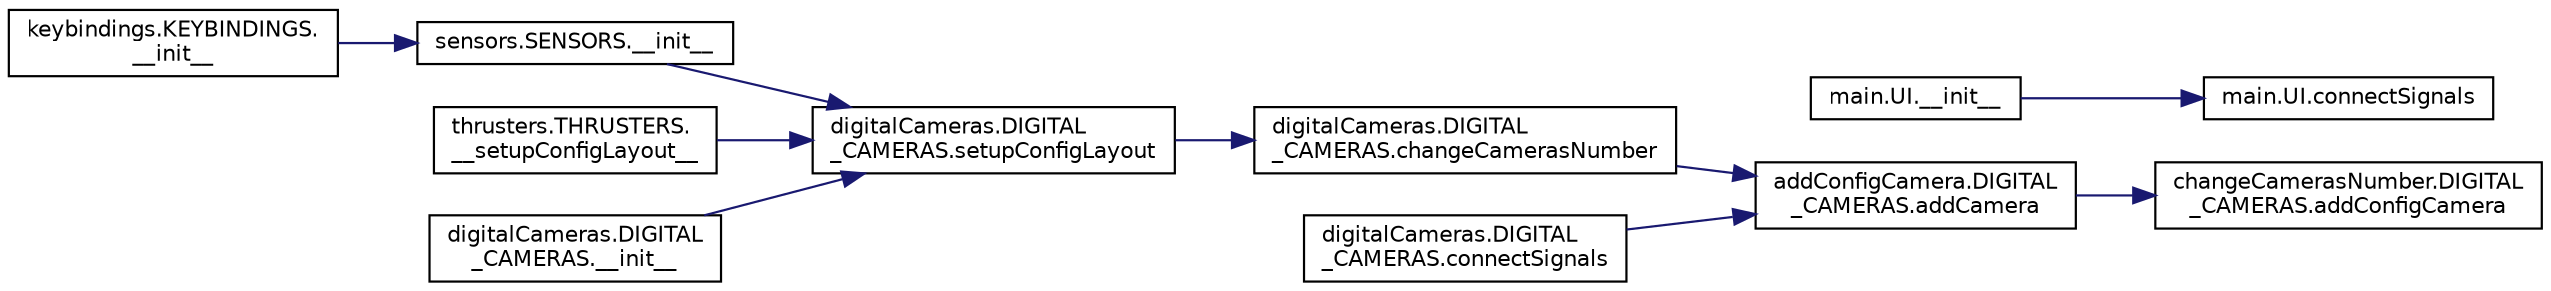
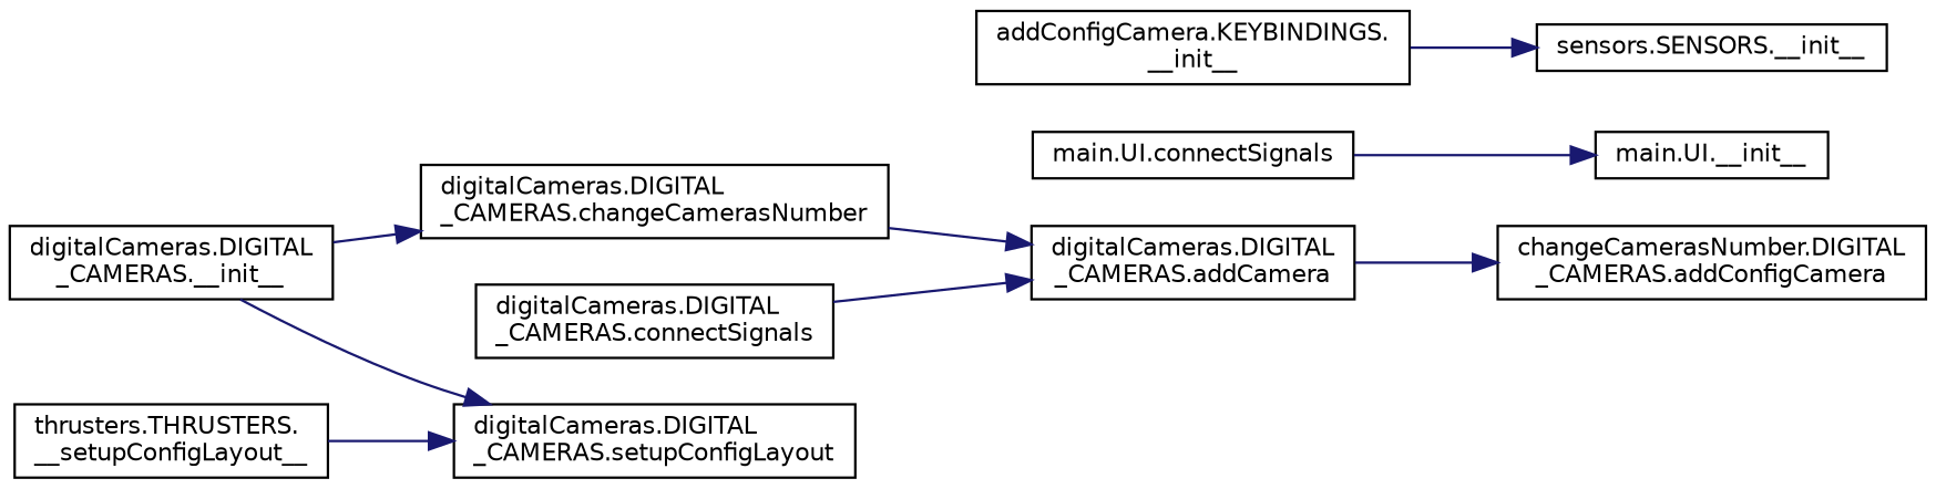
  digraph {
    rankdir=RL
    node [color=black fillcolor=white fontname=Helvetica fontsize=10 shape=record style=filled]
    edge [color=midnightblue dir=back fontname=Helvetica fontsize=10 labelfontname=Helvetica labelfontsize=10 style=solid]
    n1 [height=0.2 label="changeCamerasNumber.DIGITAL\l_CAMERAS.addConfigCamera" width=0.4]
-   n2 [height=0.2 label="addConfigCamera.DIGITAL\l_CAMERAS.addCamera" width=0.4]
+   n2 [height=0.2 label="digitalCameras.DIGITAL\l_CAMERAS.addCamera" width=0.4]
    n3 [height=0.2 label="main.UI.connectSignals" width=0.4]
    n4 [height=0.2 label="main.UI.__init__" width=0.4]
    n5 [height=0.2 label="digitalCameras.DIGITAL\l_CAMERAS.changeCamerasNumber" width=0.4]
    n6 [height=0.2 label="digitalCameras.DIGITAL\l_CAMERAS.connectSignals" width=0.4]
    n7 [height=0.2 label="digitalCameras.DIGITAL\l_CAMERAS.setupConfigLayout" width=0.4]
    n8 [height=0.2 label="sensors.SENSORS.__init__" width=0.4]
    n9 [height=0.2 label="thrusters.THRUSTERS.\l__setupConfigLayout__" width=0.4]
    n10 [height=0.2 label="digitalCameras.DIGITAL\l_CAMERAS.__init__" width=0.4]
-   n11 [height=0.2 label="keybindings.KEYBINDINGS.\l__init__" width=0.4]
+   n11 [height=0.2 label="addConfigCamera.KEYBINDINGS.\l__init__" width=0.4]
    n1 -> n2
    n2 -> n5
    n2 -> n6
-   n3 -> n4
-   n5 -> n7
-   n7 -> n8
+   n4 -> n3
+   n5 -> n10
    n7 -> n9
    n7 -> n10
    n8 -> n11
  }
